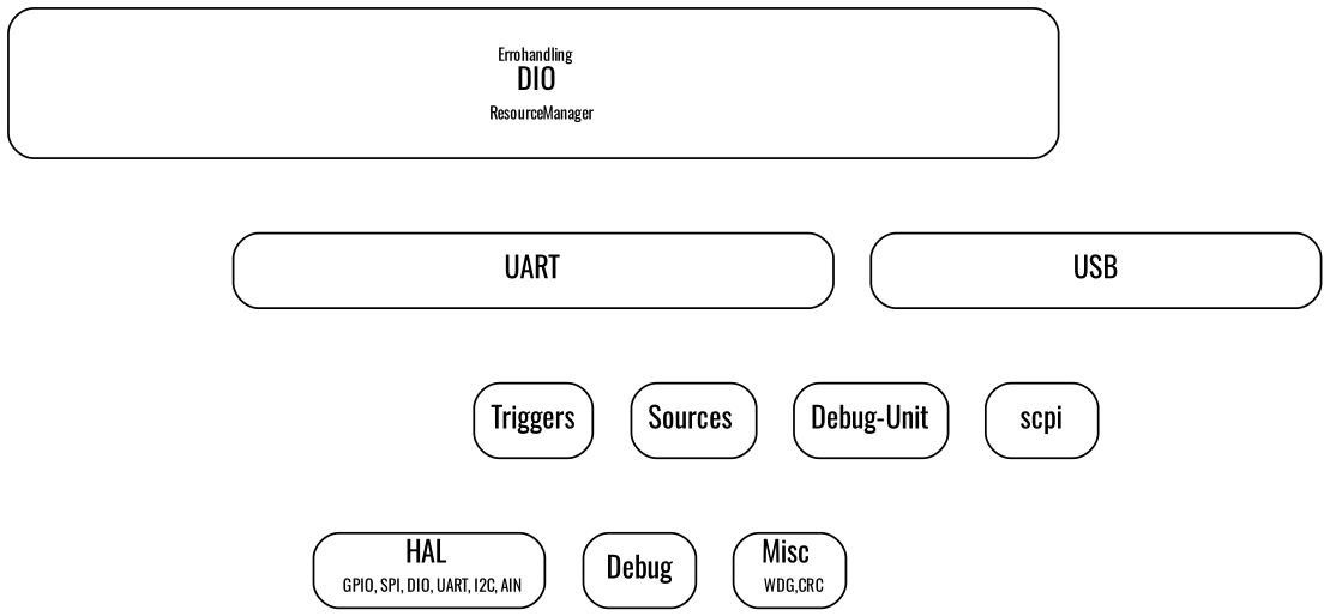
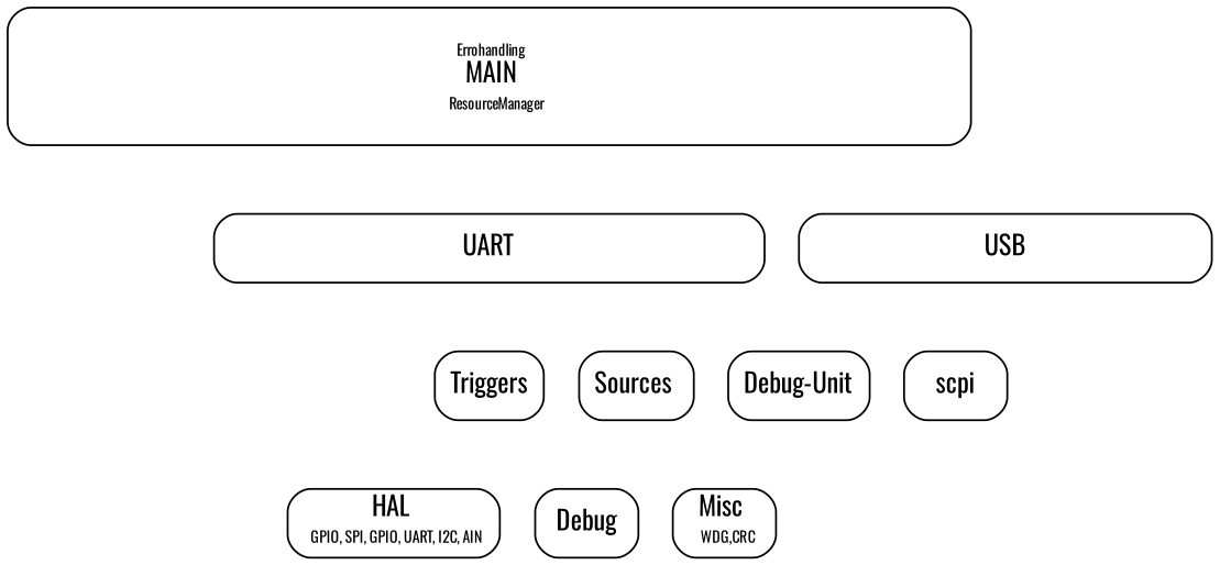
  digraph {
    fontname=Oswald
    rankdir=TB
    node [fontname=Oswald shape=box style=rounded]
    edge [fontname=Oswald style=invis]
    n1 [label=UART width=4]
    n2 [label=<USB> width=3]
    n3 [label=<Misc <br/> <FONT POINT-SIZE="8">WDG,CRC</FONT>>]
-   n4 [label=<HAL <br/> <FONT POINT-SIZE="8">GPIO, SPI, DIO, UART, I2C, AIN</FONT>>]
+   n4 [label=<HAL <br/> <FONT POINT-SIZE="8">GPIO, SPI, GPIO, UART, I2C, AIN</FONT>>]
    n5 [label=Triggers]
    n6 [label=<Sources >]
    n7 [label=<Debug-Unit>]
    n8 [label=scpi]
    n9 [label=Debug]
-   n10 [height=1 label=< 		<FONT POINT-SIZE="8">Errohandling </FONT><br/>  		DIO <br/>  		<FONT POINT-SIZE="8"> ResourceManager</FONT>> width=7]
+   n10 [height=1 label=< 		<FONT POINT-SIZE="8">Errohandling </FONT><br/>  		MAIN <br/>  		<FONT POINT-SIZE="8"> ResourceManager</FONT>> width=7]
    subgraph sub_1 {
      rank=same
      n1
      n2
    }
    subgraph sub_2 {
      rank=same
      n3
      n4
    }
    subgraph sub_3 {
      rank=same
      n5
      n6
      n7
      n8
    }
    n1 -> n5
    n5 -> n4
    n5 -> n9
    n10 -> n1
  }
